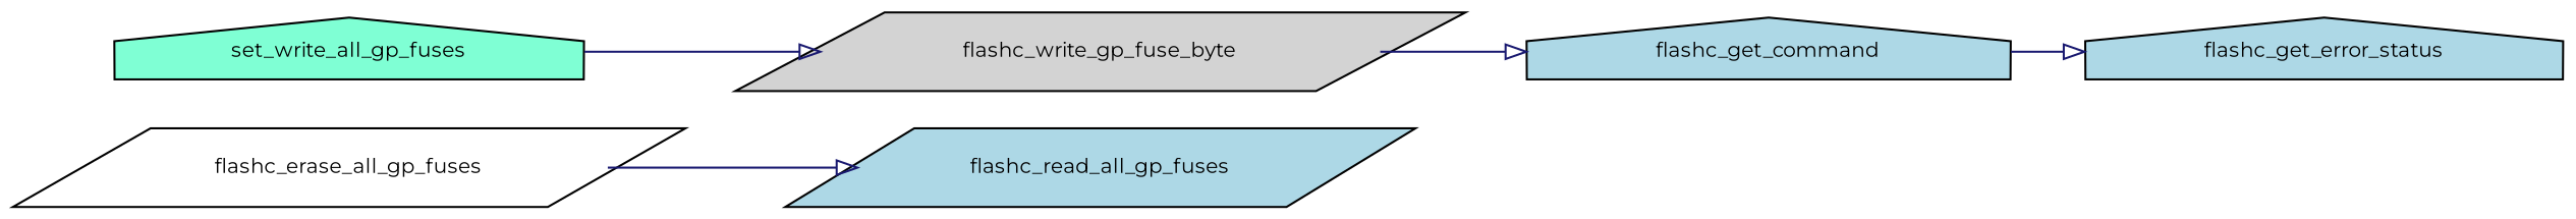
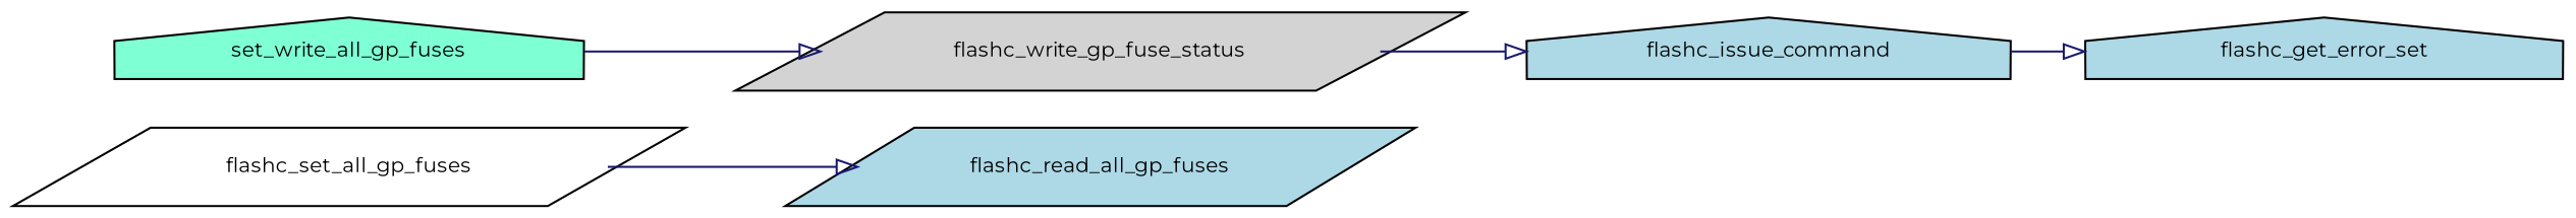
  digraph {
    fontname=Montserrat
    rankdir=LR
    node [color=black fillcolor=lightblue fontname=Montserrat fontsize=10 shape=parallelogram style=filled]
    edge [arrowhead=onormal color=midnightblue fontname=Montserrat fontsize=10 labelfontname=FreeSans labelfontsize=10 style=solid]
-   n1 [fillcolor=white height=0.2 label=flashc_erase_all_gp_fuses width=0.4]
+   n1 [fillcolor=white height=0.2 label=flashc_set_all_gp_fuses width=0.4]
    n2 [height=0.2 label=flashc_read_all_gp_fuses width=0.4]
    n3 [fillcolor=aquamarine height=0.2 label=set_write_all_gp_fuses shape=house width=0.4]
-   n4 [fillcolor=lightgrey height=0.2 label=flashc_write_gp_fuse_byte width=0.4]
-   n5 [height=0.2 label=flashc_get_command shape=house width=0.4]
-   n6 [height=0.2 label=flashc_get_error_status shape=house width=0.4]
+   n4 [fillcolor=lightgrey height=0.2 label=flashc_write_gp_fuse_status width=0.4]
+   n5 [height=0.2 label=flashc_issue_command shape=house width=0.4]
+   n6 [height=0.2 label=flashc_get_error_set shape=house width=0.4]
    n1 -> n2
    n3 -> n4
    n4 -> n5
    n5 -> n6
  }
